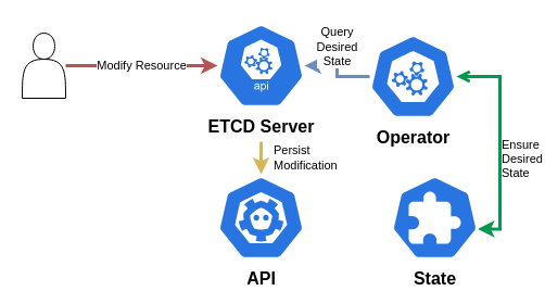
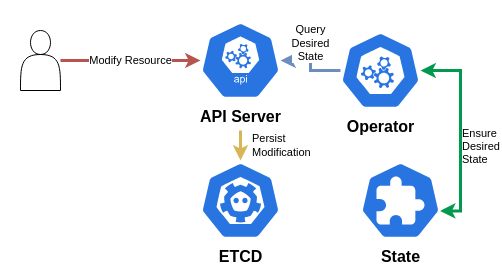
  <mxCell id="0" />
  <mxCell id="1" parent="0" />
- <mxCell id="2" value="Ensure&lt;br&gt;Desired&lt;br&gt;State" style="edgeStyle=orthogonalEdgeStyle;rounded=0;orthogonalLoop=1;jettySize=auto;html=1;entryX=1;entryY=0.5;entryDx=0;entryDy=0;entryPerimeter=0;exitX=0.995;exitY=0.63;exitDx=0;exitDy=0;exitPerimeter=0;strokeWidth=3;strokeColor=#00994D;startArrow=classic;startFill=1;labelPosition=right;verticalLabelPosition=bottom;align=left;verticalAlign=top;spacingBottom=0;spacingTop=-11;endArrow=open;" edge="1" parent="1" source="3" target="8"><mxGeometry relative="1" as="geometry" /></mxCell>
+ <mxCell id="2" value="Ensure&lt;br&gt;Desired&lt;br&gt;State" style="edgeStyle=orthogonalEdgeStyle;rounded=0;orthogonalLoop=1;jettySize=auto;html=1;entryX=1;entryY=0.5;entryDx=0;entryDy=0;entryPerimeter=0;exitX=0.995;exitY=0.63;exitDx=0;exitDy=0;exitPerimeter=0;strokeWidth=3;strokeColor=#00994D;startArrow=classic;startFill=1;labelPosition=right;verticalLabelPosition=bottom;align=left;verticalAlign=top;spacingBottom=0;spacingTop=-11;" edge="1" parent="1" source="3" target="8"><mxGeometry relative="1" as="geometry" /></mxCell>
  <mxCell id="3" value="State" style="sketch=0;html=1;dashed=0;whitespace=wrap;fillColor=#2875E2;strokeColor=#ffffff;points=[[0.005,0.63,0],[0.1,0.2,0],[0.9,0.2,0],[0.5,0,0],[0.995,0.63,0],[0.72,0.99,0],[0.5,1,0],[0.28,0.99,0]];verticalLabelPosition=bottom;align=center;verticalAlign=top;shape=mxgraph.kubernetes.icon;prIcon=crd;aspect=fixed;fontStyle=1;fontSize=16;" vertex="1" parent="1"><mxGeometry x="360" y="160" width="80" height="80" as="geometry" /></mxCell>
- <mxCell id="4" value="ETCD Server" style="sketch=0;html=1;dashed=0;whitespace=wrap;fillColor=#2875E2;strokeColor=#ffffff;points=[[0.005,0.63,0],[0.1,0.2,0],[0.9,0.2,0],[0.5,0,0],[0.995,0.63,0],[0.72,0.99,0],[0.5,1,0],[0.28,0.99,0]];verticalLabelPosition=bottom;align=center;verticalAlign=top;shape=mxgraph.kubernetes.icon;prIcon=api;fontStyle=1;fontSize=16;" vertex="1" parent="1"><mxGeometry x="200" y="20" width="80" height="80" as="geometry" /></mxCell>
+ <mxCell id="4" value="API Server" style="sketch=0;html=1;dashed=0;whitespace=wrap;fillColor=#2875E2;strokeColor=#ffffff;points=[[0.005,0.63,0],[0.1,0.2,0],[0.9,0.2,0],[0.5,0,0],[0.995,0.63,0],[0.72,0.99,0],[0.5,1,0],[0.28,0.99,0]];verticalLabelPosition=bottom;align=center;verticalAlign=top;shape=mxgraph.kubernetes.icon;prIcon=api;fontStyle=1;fontSize=16;" vertex="1" parent="1"><mxGeometry x="200" y="20" width="80" height="80" as="geometry" /></mxCell>
  <mxCell id="5" value="Persist&lt;br&gt;Modification" style="edgeStyle=orthogonalEdgeStyle;rounded=0;orthogonalLoop=1;jettySize=auto;html=1;startArrow=classic;startFill=1;endArrow=none;endFill=0;labelPosition=right;verticalLabelPosition=middle;align=left;verticalAlign=middle;fillColor=#fff2cc;strokeColor=#d6b656;strokeWidth=3;labelBackgroundColor=none;spacingLeft=10;" edge="1" parent="1" source="6"><mxGeometry relative="1" as="geometry"><mxPoint x="240" y="130" as="targetPoint" /></mxGeometry></mxCell>
- <mxCell id="6" value="API" style="sketch=0;html=1;dashed=0;whitespace=wrap;fillColor=#2875E2;strokeColor=#ffffff;points=[[0.005,0.63,0],[0.1,0.2,0],[0.9,0.2,0],[0.5,0,0],[0.995,0.63,0],[0.72,0.99,0],[0.5,1,0],[0.28,0.99,0]];verticalLabelPosition=bottom;align=center;verticalAlign=top;shape=mxgraph.kubernetes.icon;prIcon=etcd;aspect=fixed;fontSize=16;fontStyle=1" vertex="1" parent="1"><mxGeometry x="200" y="160" width="80" height="80" as="geometry" /></mxCell>
+ <mxCell id="6" value="ETCD" style="sketch=0;html=1;dashed=0;whitespace=wrap;fillColor=#2875E2;strokeColor=#ffffff;points=[[0.005,0.63,0],[0.1,0.2,0],[0.9,0.2,0],[0.5,0,0],[0.995,0.63,0],[0.72,0.99,0],[0.5,1,0],[0.28,0.99,0]];verticalLabelPosition=bottom;align=center;verticalAlign=top;shape=mxgraph.kubernetes.icon;prIcon=etcd;aspect=fixed;fontSize=16;fontStyle=1" vertex="1" parent="1"><mxGeometry x="200" y="160" width="80" height="80" as="geometry" /></mxCell>
  <mxCell id="7" value="Query&lt;br&gt;Desired&lt;br&gt;State" style="edgeStyle=orthogonalEdgeStyle;rounded=0;orthogonalLoop=1;jettySize=auto;html=1;entryX=1;entryY=0.5;entryDx=0;entryDy=0;entryPerimeter=0;labelPosition=center;verticalLabelPosition=top;align=center;verticalAlign=bottom;fillColor=#dae8fc;strokeColor=#6c8ebf;strokeWidth=3;" edge="1" parent="1" source="8" target="4"><mxGeometry relative="1" as="geometry" /></mxCell>
  <mxCell id="8" value="Operator" style="sketch=0;html=1;dashed=0;whitespace=wrap;fillColor=#2875E2;strokeColor=#ffffff;points=[[0.005,0.63,0],[0.1,0.2,0],[0.9,0.2,0],[0.5,0,0],[0.995,0.63,0],[0.72,0.99,0],[0.5,1,0],[0.28,0.99,0]];verticalLabelPosition=bottom;align=center;verticalAlign=top;shape=mxgraph.kubernetes.icon;prIcon=master;fontStyle=1;fontSize=16;" vertex="1" parent="1"><mxGeometry x="340" y="30" width="80" height="80" as="geometry" /></mxCell>
  <mxCell id="9" value="Modify Resource" style="edgeStyle=orthogonalEdgeStyle;rounded=0;orthogonalLoop=1;jettySize=auto;html=1;fillColor=#f8cecc;strokeColor=#b85450;strokeWidth=3;" edge="1" parent="1" source="10" target="4"><mxGeometry relative="1" as="geometry" /></mxCell>
  <mxCell id="10" value="" style="shape=actor;whiteSpace=wrap;html=1;" vertex="1" parent="1"><mxGeometry x="20" y="30" width="40" height="60" as="geometry" /></mxCell>
